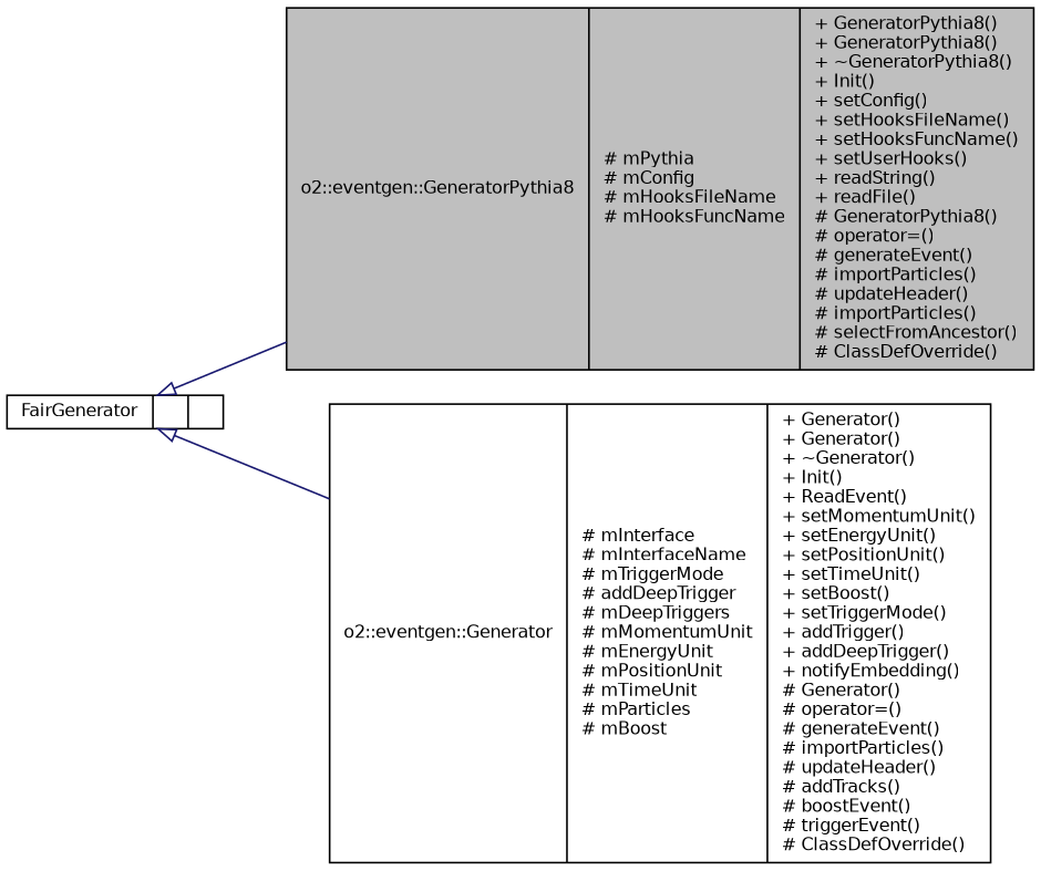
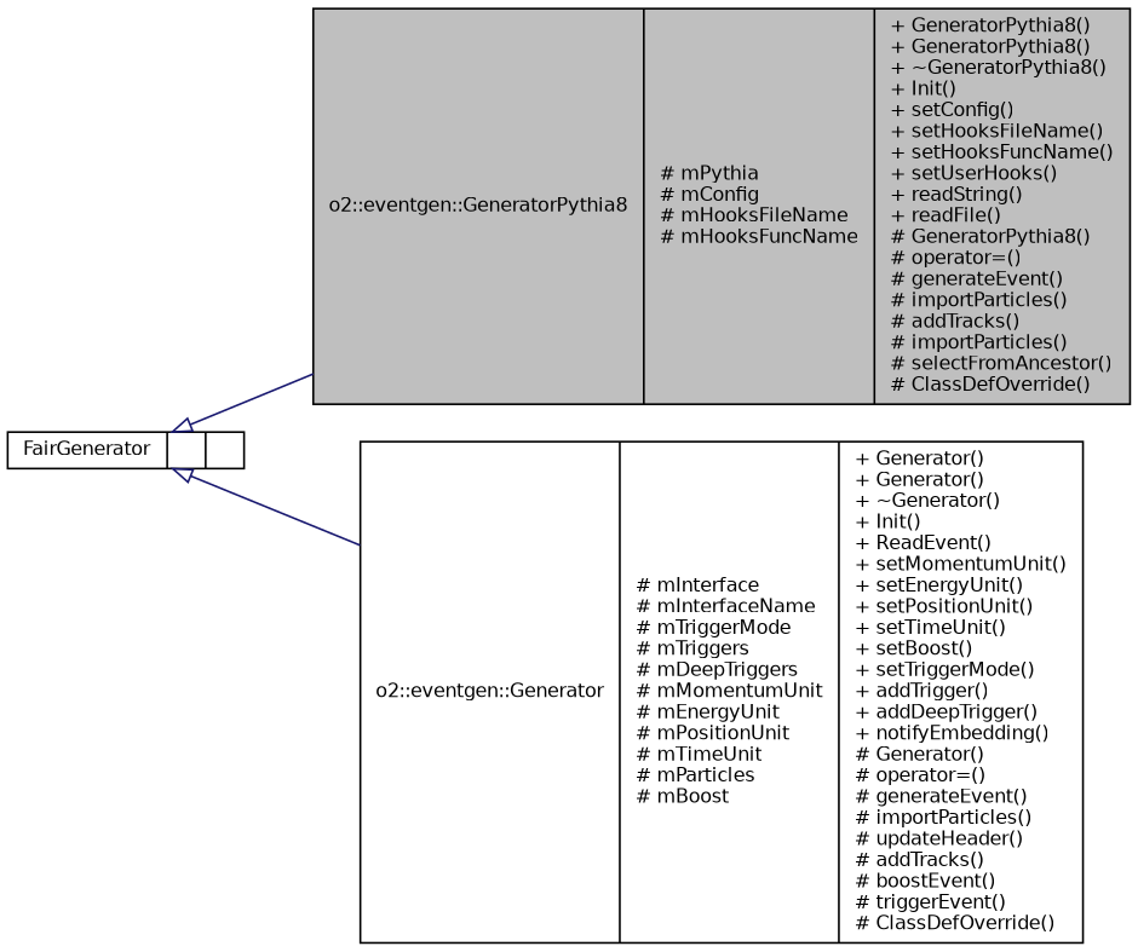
  digraph {
    rankdir=LR
    node [color=black fontname=Helvetica fontsize=10 shape=record]
    edge [arrowtail=onormal color=midnightblue dir=back fontname=Helvetica fontsize=10 labelfontname=Helvetica labelfontsize=10 style=solid]
-   n1 [fillcolor=grey75 fontcolor=black height=0.2 label="{o2::eventgen::GeneratorPythia8\n|# mPythia\l# mConfig\l# mHooksFileName\l# mHooksFuncName\l|+ GeneratorPythia8()\l+ GeneratorPythia8()\l+ ~GeneratorPythia8()\l+ Init()\l+ setConfig()\l+ setHooksFileName()\l+ setHooksFuncName()\l+ setUserHooks()\l+ readString()\l+ readFile()\l# GeneratorPythia8()\l# operator=()\l# generateEvent()\l# importParticles()\l# updateHeader()\l# importParticles()\l# selectFromAncestor()\l# ClassDefOverride()\l}" style=filled width=0.4]
-   n2 [height=0.2 label="{o2::eventgen::Generator\n|# mInterface\l# mInterfaceName\l# mTriggerMode\l# addDeepTrigger\l# mDeepTriggers\l# mMomentumUnit\l# mEnergyUnit\l# mPositionUnit\l# mTimeUnit\l# mParticles\l# mBoost\l|+ Generator()\l+ Generator()\l+ ~Generator()\l+ Init()\l+ ReadEvent()\l+ setMomentumUnit()\l+ setEnergyUnit()\l+ setPositionUnit()\l+ setTimeUnit()\l+ setBoost()\l+ setTriggerMode()\l+ addTrigger()\l+ addDeepTrigger()\l+ notifyEmbedding()\l# Generator()\l# operator=()\l# generateEvent()\l# importParticles()\l# updateHeader()\l# addTracks()\l# boostEvent()\l# triggerEvent()\l# ClassDefOverride()\l}" width=0.4]
+   n1 [fillcolor=grey75 fontcolor=black height=0.2 label="{o2::eventgen::GeneratorPythia8\n|# mPythia\l# mConfig\l# mHooksFileName\l# mHooksFuncName\l|+ GeneratorPythia8()\l+ GeneratorPythia8()\l+ ~GeneratorPythia8()\l+ Init()\l+ setConfig()\l+ setHooksFileName()\l+ setHooksFuncName()\l+ setUserHooks()\l+ readString()\l+ readFile()\l# GeneratorPythia8()\l# operator=()\l# generateEvent()\l# importParticles()\l# addTracks()\l# importParticles()\l# selectFromAncestor()\l# ClassDefOverride()\l}" style=filled width=0.4]
+   n2 [height=0.2 label="{o2::eventgen::Generator\n|# mInterface\l# mInterfaceName\l# mTriggerMode\l# mTriggers\l# mDeepTriggers\l# mMomentumUnit\l# mEnergyUnit\l# mPositionUnit\l# mTimeUnit\l# mParticles\l# mBoost\l|+ Generator()\l+ Generator()\l+ ~Generator()\l+ Init()\l+ ReadEvent()\l+ setMomentumUnit()\l+ setEnergyUnit()\l+ setPositionUnit()\l+ setTimeUnit()\l+ setBoost()\l+ setTriggerMode()\l+ addTrigger()\l+ addDeepTrigger()\l+ notifyEmbedding()\l# Generator()\l# operator=()\l# generateEvent()\l# importParticles()\l# updateHeader()\l# addTracks()\l# boostEvent()\l# triggerEvent()\l# ClassDefOverride()\l}" width=0.4]
    n3 [height=0.2 label="{FairGenerator\n||}" width=0.4]
    n3 -> n1
    n3 -> n2
  }
